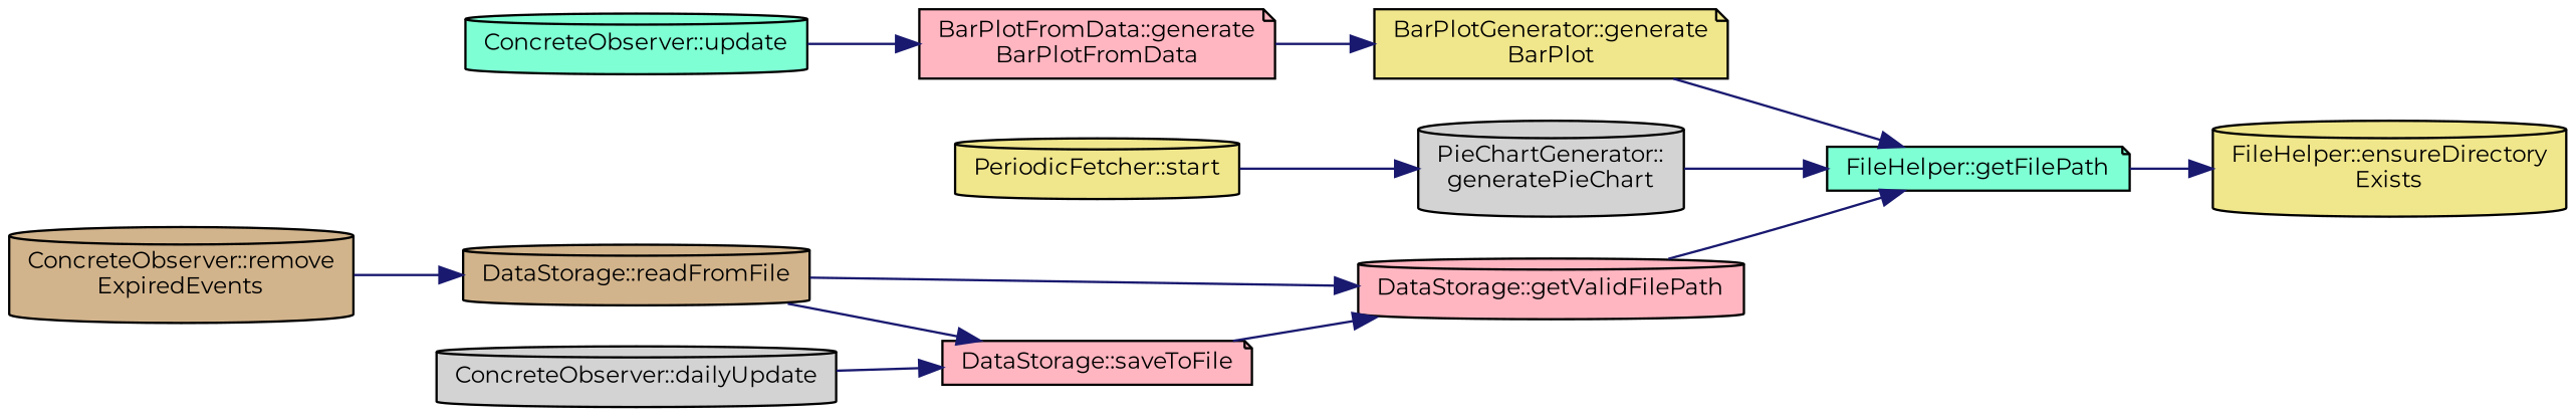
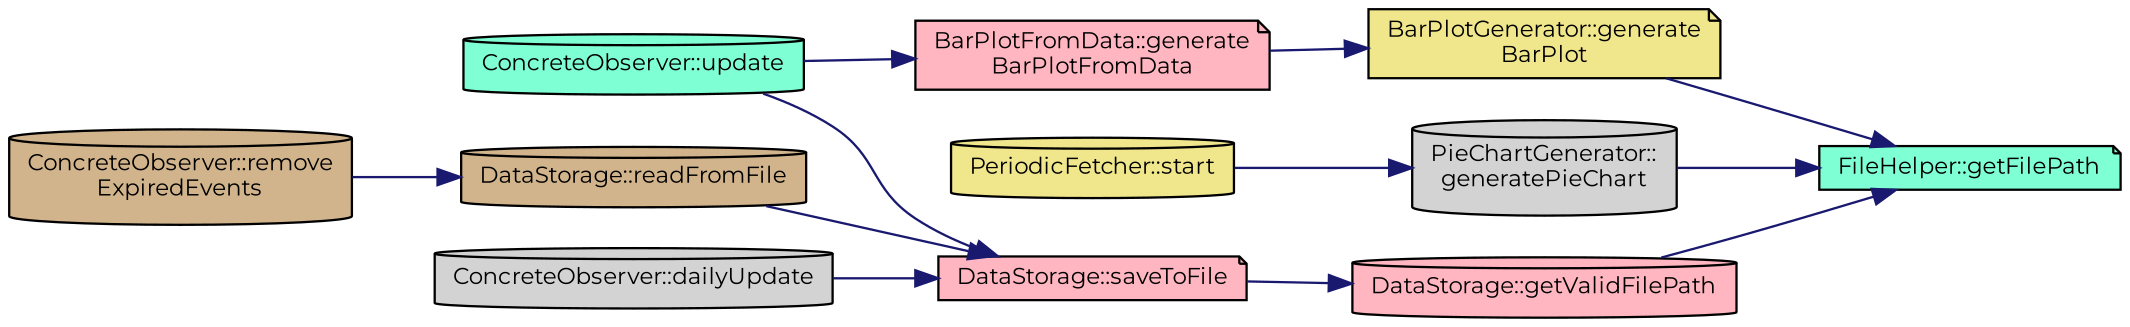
  digraph {
    fontname=Montserrat
    rankdir=RL
    node [color=black fillcolor=khaki fontname=Montserrat fontsize=10 shape=cylinder style=filled]
    edge [color=midnightblue dir=back fontname=Montserrat fontsize=10 labelfontname=Helvetica labelfontsize=10 style=solid]
-   n1 [fontcolor=black height=0.2 label="FileHelper::ensureDirectory\lExists" width=0.4]
    n2 [fillcolor=aquamarine height=0.2 label="FileHelper::getFilePath" shape=note width=0.4]
    n3 [height=0.2 label="BarPlotGenerator::generate\lBarPlot" shape=note width=0.4]
    n4 [fillcolor=lightgrey height=0.2 label="PieChartGenerator::\lgeneratePieChart" width=0.4]
    n5 [fillcolor=lightpink height=0.2 label="DataStorage::getValidFilePath" width=0.4]
    n6 [fillcolor=lightpink height=0.2 label="BarPlotFromData::generate\lBarPlotFromData" shape=note width=0.4]
    n7 [height=0.2 label="PeriodicFetcher::start" width=0.4]
    n8 [fillcolor=tan height=0.2 label="DataStorage::readFromFile" width=0.4]
    n9 [fillcolor=lightpink height=0.2 label="DataStorage::saveToFile" shape=note width=0.4]
    n10 [fillcolor=aquamarine height=0.2 label="ConcreteObserver::update" width=0.4]
    n11 [fillcolor=tan height=0.2 label="ConcreteObserver::remove\lExpiredEvents" width=0.4]
    n12 [fillcolor=lightgrey height=0.2 label="ConcreteObserver::dailyUpdate" width=0.4]
-   n1 -> n2
    n2 -> n3
    n2 -> n4
    n2 -> n5
    n3 -> n6
    n4 -> n7
-   n5 -> n8
    n5 -> n9
    n6 -> n10
    n8 -> n11
    n9 -> n8
+   n9 -> n10
    n9 -> n12
  }
